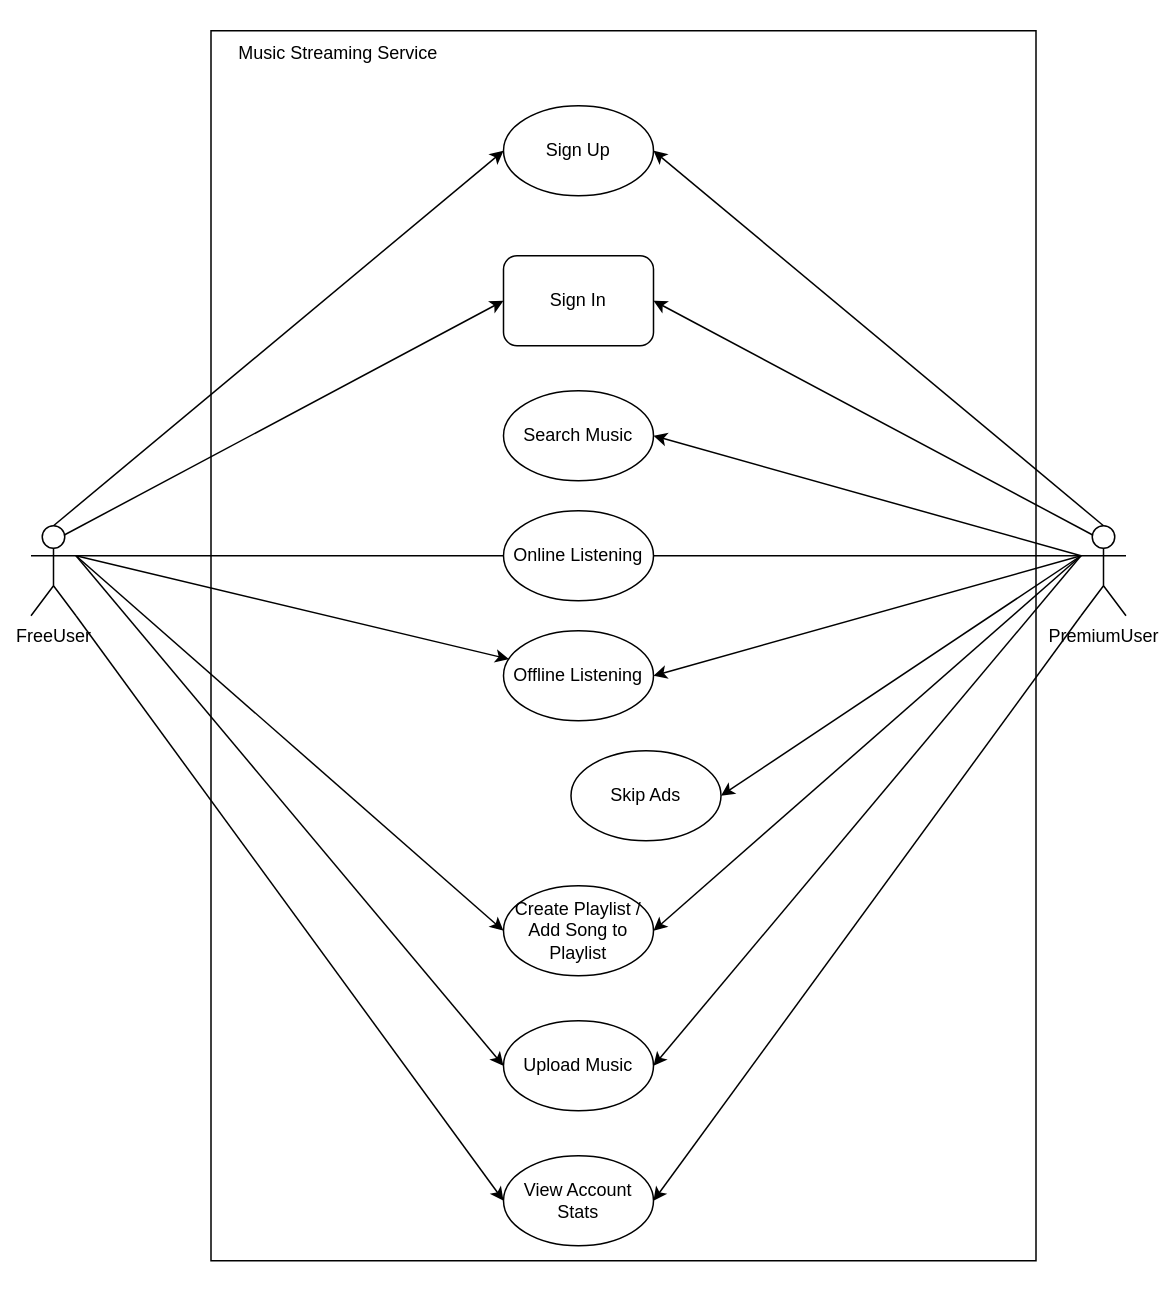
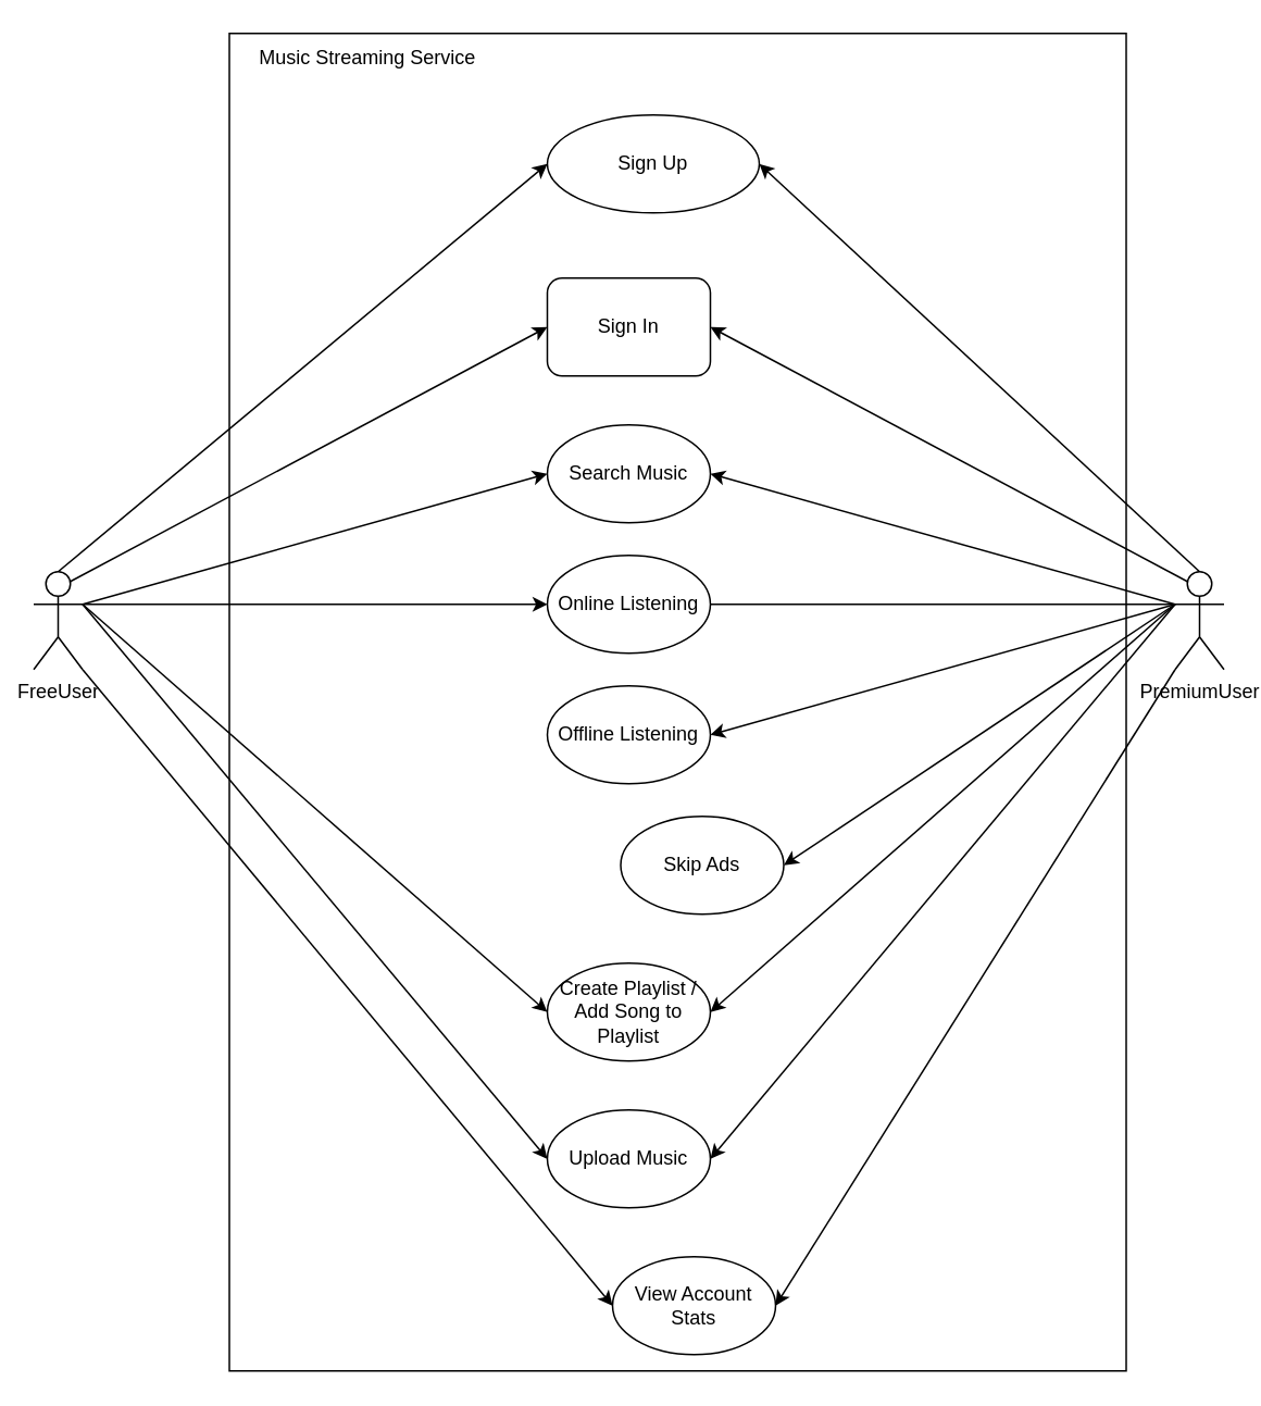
  <mxCell id="0" />
  <mxCell id="1" parent="0" />
  <mxCell id="2" style="rounded=0;orthogonalLoop=1;jettySize=auto;html=1;entryX=0;entryY=0.5;entryDx=0;entryDy=0;exitX=0.5;exitY=0;exitDx=0;exitDy=0;exitPerimeter=0;" edge="1" parent="1" source="3" target="5"><mxGeometry relative="1" as="geometry" /></mxCell>
  <mxCell id="3" value="FreeUser" style="shape=umlActor;verticalLabelPosition=bottom;verticalAlign=top;html=1;outlineConnect=0;" vertex="1" parent="1"><mxGeometry x="20" y="350" width="30" height="60" as="geometry" /></mxCell>
  <mxCell id="4" value="PremiumUser" style="shape=umlActor;verticalLabelPosition=bottom;verticalAlign=top;html=1;outlineConnect=0;" vertex="1" parent="1"><mxGeometry x="720" y="350" width="30" height="60" as="geometry" /></mxCell>
- <mxCell id="5" value="Sign Up" style="ellipse;whiteSpace=wrap;html=1;" vertex="1" parent="1"><mxGeometry x="335" y="70" width="100" height="60" as="geometry" /></mxCell>
+ <mxCell id="5" value="Sign Up" style="ellipse;whiteSpace=wrap;html=1;" vertex="1" parent="1"><mxGeometry x="335" y="70" width="130" height="60" as="geometry" /></mxCell>
  <mxCell id="6" value="Sign In" style="whiteSpace=wrap;html=1;rounded=1;" vertex="1" parent="1"><mxGeometry x="335" y="170" width="100" height="60" as="geometry" /></mxCell>
  <mxCell id="7" value="Search Music" style="ellipse;whiteSpace=wrap;html=1;" vertex="1" parent="1"><mxGeometry x="335" y="260" width="100" height="60" as="geometry" /></mxCell>
  <mxCell id="8" value="Online Listening" style="ellipse;whiteSpace=wrap;html=1;" vertex="1" parent="1"><mxGeometry x="335" y="340" width="100" height="60" as="geometry" /></mxCell>
  <mxCell id="9" value="&lt;span style=&quot;&quot; data-end=&quot;572&quot; data-start=&quot;553&quot;&gt;Create Playlist&lt;/span&gt; / &lt;span style=&quot;&quot; data-end=&quot;599&quot; data-start=&quot;575&quot;&gt;Add Song to Playlist&lt;/span&gt;" style="ellipse;whiteSpace=wrap;html=1;" vertex="1" parent="1"><mxGeometry x="335" y="590" width="100" height="60" as="geometry" /></mxCell>
  <mxCell id="10" value="Upload Music" style="ellipse;whiteSpace=wrap;html=1;" vertex="1" parent="1"><mxGeometry x="335" y="680" width="100" height="60" as="geometry" /></mxCell>
- <mxCell id="11" value="View Account Stats" style="ellipse;whiteSpace=wrap;html=1;" vertex="1" parent="1"><mxGeometry x="335" y="770" width="100" height="60" as="geometry" /></mxCell>
+ <mxCell id="11" value="View Account Stats" style="ellipse;whiteSpace=wrap;html=1;" vertex="1" parent="1"><mxGeometry x="375" y="770" width="100" height="60" as="geometry" /></mxCell>
  <mxCell id="12" value="" style="endArrow=classic;html=1;rounded=0;exitX=0.75;exitY=0.1;exitDx=0;exitDy=0;exitPerimeter=0;entryX=0;entryY=0.5;entryDx=0;entryDy=0;" edge="1" parent="1" source="3" target="6"><mxGeometry width="50" height="50" relative="1" as="geometry"><mxPoint x="370" y="440" as="sourcePoint" /><mxPoint x="420" y="390" as="targetPoint" /></mxGeometry></mxCell>
- <mxCell id="13" value="" style="endArrow=classic;html=1;rounded=0;exitX=1;exitY=0.333;exitDx=0;exitDy=0;exitPerimeter=0;" edge="1" parent="1" source="3" target="27"><mxGeometry width="50" height="50" relative="1" as="geometry"><mxPoint x="370" y="440" as="sourcePoint" /><mxPoint x="420" y="390" as="targetPoint" /></mxGeometry></mxCell>
- <mxCell id="14" value="" style="endArrow=none;html=1;rounded=0;exitX=1;exitY=0.333;exitDx=0;exitDy=0;exitPerimeter=0;entryX=0;entryY=0.5;entryDx=0;entryDy=0;" edge="1" parent="1" source="3" target="8"><mxGeometry width="50" height="50" relative="1" as="geometry"><mxPoint x="370" y="440" as="sourcePoint" /><mxPoint x="420" y="390" as="targetPoint" /></mxGeometry></mxCell>
+ <mxCell id="13" value="" style="endArrow=classic;html=1;rounded=0;exitX=1;exitY=0.333;exitDx=0;exitDy=0;exitPerimeter=0;entryX=0;entryY=0.5;entryDx=0;entryDy=0;" edge="1" parent="1" source="3" target="7"><mxGeometry width="50" height="50" relative="1" as="geometry"><mxPoint x="370" y="440" as="sourcePoint" /><mxPoint x="420" y="390" as="targetPoint" /></mxGeometry></mxCell>
+ <mxCell id="14" value="" style="endArrow=classic;html=1;rounded=0;exitX=1;exitY=0.333;exitDx=0;exitDy=0;exitPerimeter=0;entryX=0;entryY=0.5;entryDx=0;entryDy=0;" edge="1" parent="1" source="3" target="8"><mxGeometry width="50" height="50" relative="1" as="geometry"><mxPoint x="370" y="440" as="sourcePoint" /><mxPoint x="420" y="390" as="targetPoint" /></mxGeometry></mxCell>
  <mxCell id="15" value="" style="endArrow=classic;html=1;rounded=0;exitX=1;exitY=0.333;exitDx=0;exitDy=0;exitPerimeter=0;entryX=0;entryY=0.5;entryDx=0;entryDy=0;" edge="1" parent="1" source="3" target="9"><mxGeometry width="50" height="50" relative="1" as="geometry"><mxPoint x="370" y="440" as="sourcePoint" /><mxPoint x="420" y="390" as="targetPoint" /></mxGeometry></mxCell>
  <mxCell id="16" value="" style="endArrow=classic;html=1;rounded=0;exitX=1;exitY=0.333;exitDx=0;exitDy=0;exitPerimeter=0;entryX=0;entryY=0.5;entryDx=0;entryDy=0;" edge="1" parent="1" source="3" target="10"><mxGeometry width="50" height="50" relative="1" as="geometry"><mxPoint x="370" y="440" as="sourcePoint" /><mxPoint x="420" y="390" as="targetPoint" /></mxGeometry></mxCell>
  <mxCell id="17" value="" style="endArrow=classic;html=1;rounded=0;exitX=1;exitY=1;exitDx=0;exitDy=0;exitPerimeter=0;entryX=0;entryY=0.5;entryDx=0;entryDy=0;" edge="1" parent="1" source="3" target="11"><mxGeometry width="50" height="50" relative="1" as="geometry"><mxPoint x="370" y="440" as="sourcePoint" /><mxPoint x="420" y="390" as="targetPoint" /></mxGeometry></mxCell>
  <mxCell id="18" value="" style="endArrow=classic;html=1;rounded=0;exitX=0.5;exitY=0;exitDx=0;exitDy=0;exitPerimeter=0;entryX=1;entryY=0.5;entryDx=0;entryDy=0;" edge="1" parent="1" source="4" target="5"><mxGeometry width="50" height="50" relative="1" as="geometry"><mxPoint x="310" y="210" as="sourcePoint" /><mxPoint x="490" y="290" as="targetPoint" /></mxGeometry></mxCell>
  <mxCell id="19" value="" style="rounded=0;whiteSpace=wrap;html=1;fillColor=none;" vertex="1" parent="1"><mxGeometry x="140" y="20" width="550" height="820" as="geometry" /></mxCell>
  <mxCell id="20" value="Music Streaming Service" style="text;html=1;align=center;verticalAlign=middle;whiteSpace=wrap;rounded=0;" vertex="1" parent="1"><mxGeometry x="140" y="20" width="170" height="30" as="geometry" /></mxCell>
  <mxCell id="21" value="" style="endArrow=classic;html=1;rounded=0;exitX=0.25;exitY=0.1;exitDx=0;exitDy=0;exitPerimeter=0;entryX=1;entryY=0.5;entryDx=0;entryDy=0;" edge="1" parent="1" source="4" target="6"><mxGeometry width="50" height="50" relative="1" as="geometry"><mxPoint x="620" y="430" as="sourcePoint" /><mxPoint x="420" y="380" as="targetPoint" /></mxGeometry></mxCell>
  <mxCell id="22" value="" style="endArrow=classic;html=1;rounded=0;exitX=0;exitY=0.333;exitDx=0;exitDy=0;exitPerimeter=0;entryX=1;entryY=0.5;entryDx=0;entryDy=0;" edge="1" parent="1" source="4" target="7"><mxGeometry width="50" height="50" relative="1" as="geometry"><mxPoint x="370" y="430" as="sourcePoint" /><mxPoint x="420" y="380" as="targetPoint" /></mxGeometry></mxCell>
  <mxCell id="23" value="" style="endArrow=none;html=1;rounded=0;exitX=0;exitY=0.333;exitDx=0;exitDy=0;exitPerimeter=0;entryX=1;entryY=0.5;entryDx=0;entryDy=0;" edge="1" parent="1" source="4" target="8"><mxGeometry width="50" height="50" relative="1" as="geometry"><mxPoint x="370" y="430" as="sourcePoint" /><mxPoint x="420" y="380" as="targetPoint" /></mxGeometry></mxCell>
  <mxCell id="24" value="" style="endArrow=classic;html=1;rounded=0;exitX=0;exitY=0.333;exitDx=0;exitDy=0;exitPerimeter=0;entryX=1;entryY=0.5;entryDx=0;entryDy=0;" edge="1" parent="1" source="4" target="9"><mxGeometry width="50" height="50" relative="1" as="geometry"><mxPoint x="370" y="340" as="sourcePoint" /><mxPoint x="420" y="290" as="targetPoint" /></mxGeometry></mxCell>
  <mxCell id="25" value="" style="endArrow=classic;html=1;rounded=0;entryX=1;entryY=0.5;entryDx=0;entryDy=0;" edge="1" parent="1" target="10"><mxGeometry width="50" height="50" relative="1" as="geometry"><mxPoint x="720" y="370" as="sourcePoint" /><mxPoint x="420" y="290" as="targetPoint" /></mxGeometry></mxCell>
  <mxCell id="26" value="" style="endArrow=classic;html=1;rounded=0;exitX=0;exitY=1;exitDx=0;exitDy=0;exitPerimeter=0;entryX=1;entryY=0.5;entryDx=0;entryDy=0;" edge="1" parent="1" source="4" target="11"><mxGeometry width="50" height="50" relative="1" as="geometry"><mxPoint x="370" y="340" as="sourcePoint" /><mxPoint x="420" y="290" as="targetPoint" /></mxGeometry></mxCell>
  <mxCell id="27" value="Offline Listening" style="ellipse;whiteSpace=wrap;html=1;" vertex="1" parent="1"><mxGeometry x="335" y="420" width="100" height="60" as="geometry" /></mxCell>
  <mxCell id="28" value="Skip Ads" style="ellipse;whiteSpace=wrap;html=1;" vertex="1" parent="1"><mxGeometry x="380" y="500" width="100" height="60" as="geometry" /></mxCell>
  <mxCell id="29" value="" style="endArrow=classic;html=1;rounded=0;entryX=1;entryY=0.5;entryDx=0;entryDy=0;" edge="1" parent="1" target="27"><mxGeometry width="50" height="50" relative="1" as="geometry"><mxPoint x="720" y="370" as="sourcePoint" /><mxPoint x="420" y="290" as="targetPoint" /></mxGeometry></mxCell>
  <mxCell id="30" value="" style="endArrow=classic;html=1;rounded=0;entryX=1;entryY=0.5;entryDx=0;entryDy=0;" edge="1" parent="1" target="28"><mxGeometry width="50" height="50" relative="1" as="geometry"><mxPoint x="720" y="370" as="sourcePoint" /><mxPoint x="420" y="290" as="targetPoint" /></mxGeometry></mxCell>
